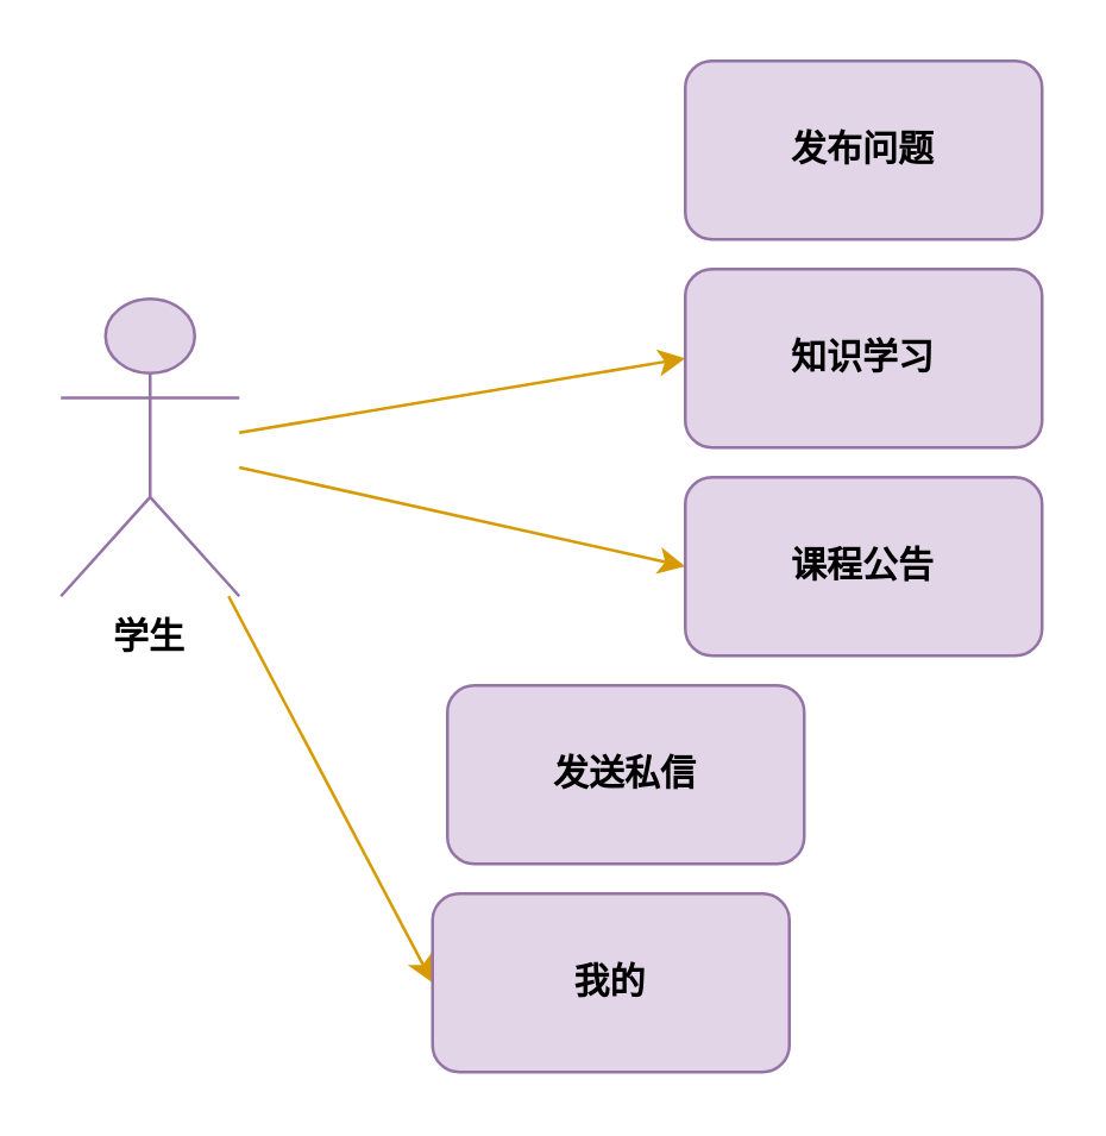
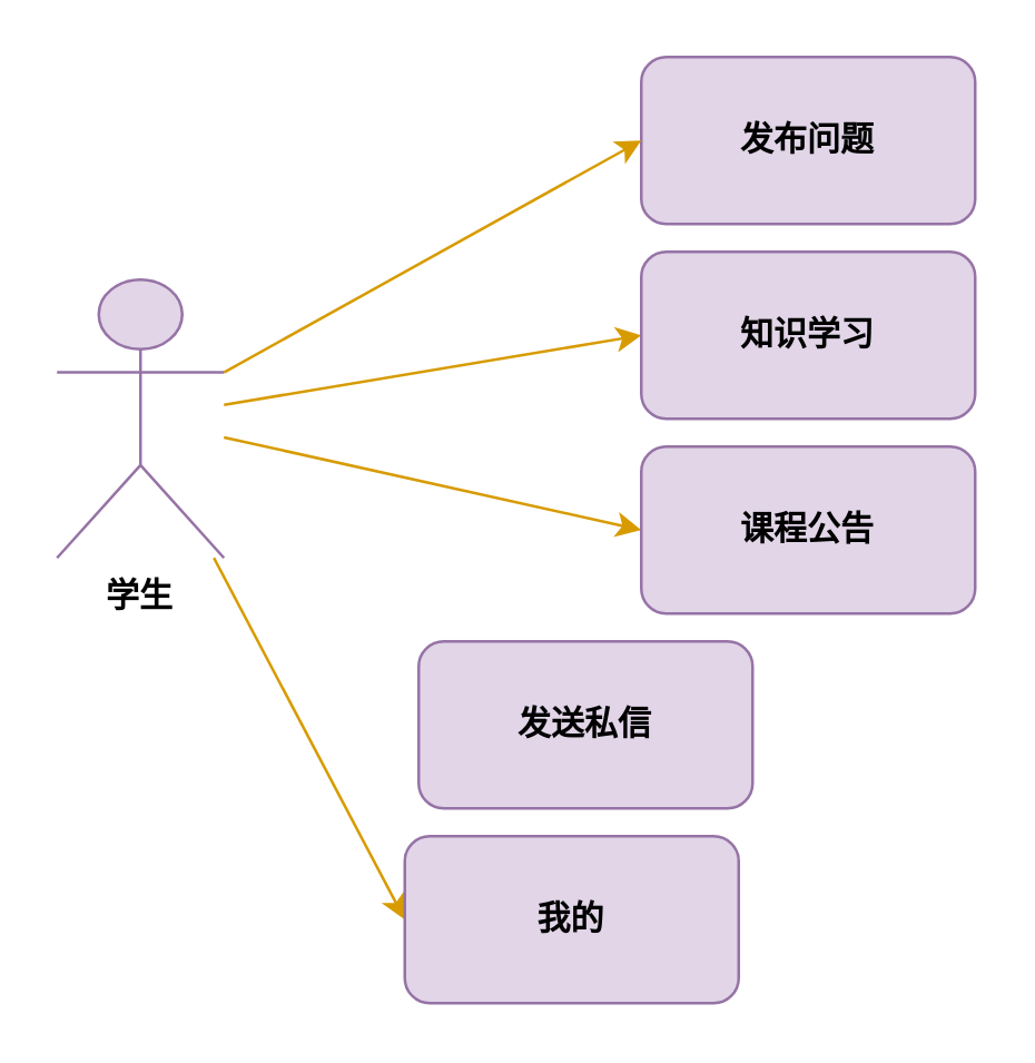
  <mxCell id="0" />
  <mxCell id="1" parent="0" />
  <mxCell id="2" value="发布问题" style="rounded=1;whiteSpace=wrap;html=1;fillColor=#e1d5e7;strokeColor=#9673a6;fontFamily=Times New Roman;fontStyle=1" vertex="1" parent="1"><mxGeometry x="230" y="20" width="120" height="60" as="geometry" /></mxCell>
+ <mxCell id="3" style="rounded=0;orthogonalLoop=1;jettySize=auto;html=1;entryX=0;entryY=0.5;entryDx=0;entryDy=0;fillColor=#ffe6cc;strokeColor=#D79B00;" edge="1" parent="1" source="7" target="2"><mxGeometry relative="1" as="geometry"><mxPoint x="270" y="50" as="targetPoint" /></mxGeometry></mxCell>
  <mxCell id="4" style="edgeStyle=none;shape=connector;rounded=0;orthogonalLoop=1;jettySize=auto;html=1;entryX=0;entryY=0.5;entryDx=0;entryDy=0;labelBackgroundColor=default;strokeColor=#d79b00;fontFamily=Helvetica;fontSize=12;fontColor=default;endArrow=classic;fillColor=#ffe6cc;" edge="1" parent="1" source="7" target="8"><mxGeometry relative="1" as="geometry" /></mxCell>
  <mxCell id="5" style="edgeStyle=none;shape=connector;rounded=0;orthogonalLoop=1;jettySize=auto;html=1;labelBackgroundColor=default;strokeColor=#d79b00;fontFamily=Helvetica;fontSize=12;fontColor=default;endArrow=classic;fillColor=#ffe6cc;entryX=0;entryY=0.5;entryDx=0;entryDy=0;" edge="1" parent="1" source="7" target="9"><mxGeometry relative="1" as="geometry"><mxPoint x="230" y="-10" as="targetPoint" /></mxGeometry></mxCell>
  <mxCell id="6" style="edgeStyle=none;shape=connector;rounded=0;orthogonalLoop=1;jettySize=auto;html=1;entryX=0;entryY=0.5;entryDx=0;entryDy=0;labelBackgroundColor=default;strokeColor=#d79b00;fontFamily=Helvetica;fontSize=12;fontColor=default;endArrow=classic;fillColor=#ffe6cc;" edge="1" parent="1" source="7" target="10"><mxGeometry relative="1" as="geometry" /></mxCell>
  <mxCell id="7" value="学生" style="shape=umlActor;verticalLabelPosition=bottom;verticalAlign=top;outlineConnect=0;labelBackgroundColor=none;fillColor=#e1d5e7;strokeColor=#9673a6;fontStyle=1;strokeWidth=1;" vertex="1" parent="1"><mxGeometry x="20" y="100" width="60" height="100" as="geometry" /></mxCell>
  <mxCell id="8" value="知识学习" style="rounded=1;whiteSpace=wrap;html=1;fillColor=#e1d5e7;strokeColor=#9673a6;fontFamily=Times New Roman;fontStyle=1" vertex="1" parent="1"><mxGeometry x="230" y="90" width="120" height="60" as="geometry" /></mxCell>
  <mxCell id="9" value="课程公告" style="rounded=1;whiteSpace=wrap;html=1;fillColor=#e1d5e7;strokeColor=#9673a6;fontFamily=Times New Roman;fontStyle=1" vertex="1" parent="1"><mxGeometry x="230" y="160" width="120" height="60" as="geometry" /></mxCell>
  <mxCell id="10" value="我的" style="rounded=1;whiteSpace=wrap;html=1;fillColor=#e1d5e7;strokeColor=#9673a6;fontFamily=Times New Roman;fontStyle=1" vertex="1" parent="1"><mxGeometry x="145" y="300" width="120" height="60" as="geometry" /></mxCell>
  <mxCell id="11" value="发送私信" style="rounded=1;whiteSpace=wrap;html=1;fillColor=#e1d5e7;strokeColor=#9673a6;fontFamily=Times New Roman;fontStyle=1" vertex="1" parent="1"><mxGeometry x="150" y="230" width="120" height="60" as="geometry" /></mxCell>
